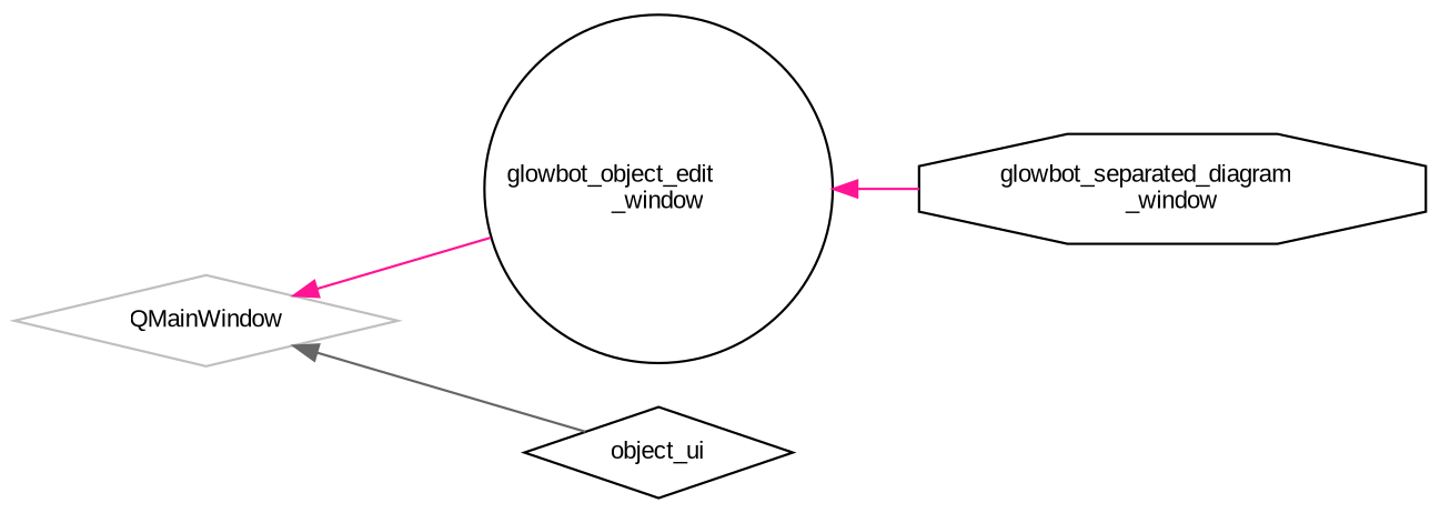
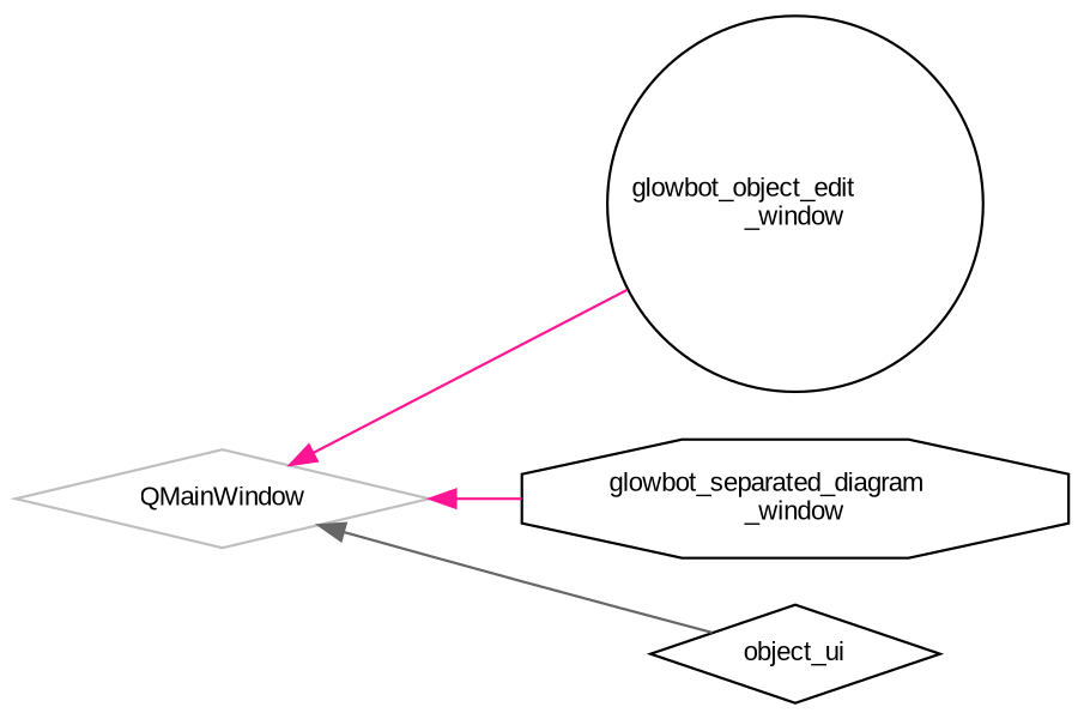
  digraph {
    fontname="Liberation Sans"
    rankdir=LR
    node [color=black fillcolor=white fontname="Liberation Sans" fontsize=10 shape=diamond style=filled]
    edge [color=deeppink dir=back fontname="Liberation Sans" fontsize=10 labelfontname=Helvetica labelfontsize=10 style=solid]
    n1 [color=grey75 height=0.2 label=QMainWindow width=0.4]
    n2 [height=0.2 label="glowbot_object_edit\l_window" shape=circle width=0.4]
    n3 [height=0.2 label="glowbot_separated_diagram\l_window" shape=octagon width=0.4]
    n4 [height=0.2 label=object_ui width=0.4]
    n1 -> n2
-   n2 -> n3
+   n1 -> n3
    n1 -> n4 [color=gray40]
  }
